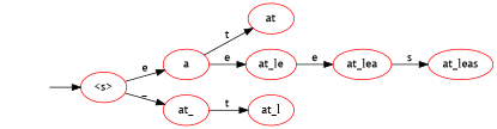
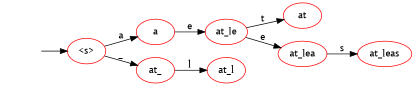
  digraph {
    fontname="PT Serif"
    rankdir=LR
    node [fontname="PT Serif" color=red]
    edge [fontname="PT Serif"]
    fake [style=invis color=""]
    n2 [label="\<s\>" root=true]
    a
    at_
    at
    at_le
    at_l
    at_lea
    at_leas
    fake -> n2
-   n2 -> a [label=e]
+   n2 -> a [label=a]
    n2 -> at_ [label=_]
-   a -> at [label=t]
+   at_le -> at [label=t]
    a -> at_le [label=e]
-   at_ -> at_l [label=t]
+   at_ -> at_l [label=l]
    at_le -> at_lea [label=e]
    at_lea -> at_leas [label=<s>]
  }
